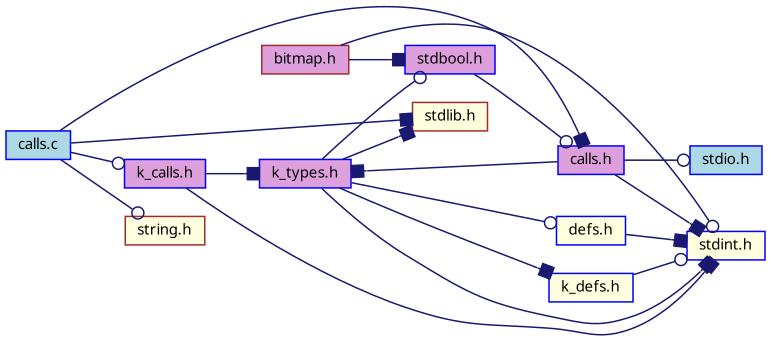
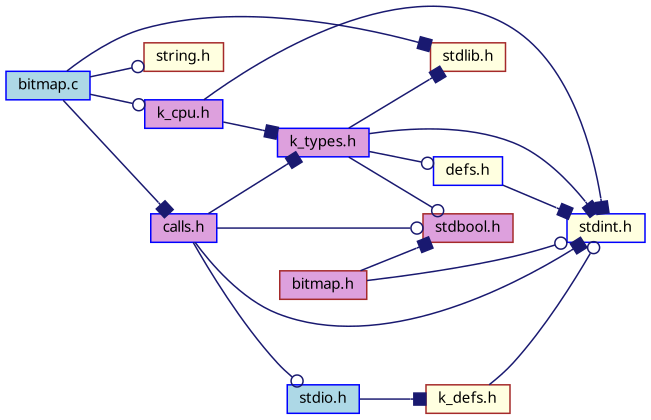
  digraph {
    fontname="Noto Sans"
    rankdir=LR
    node [color=blue fillcolor=lightyellow fontname="Noto Sans" fontsize=10 shape=record style=filled]
    edge [arrowhead=box color=midnightblue fontname="Noto Sans" fontsize=10 labelfontname=Helvetica labelfontsize=10 style=solid]
-   n1 [fillcolor=lightblue fontcolor=black height=0.2 label="calls.c" width=0.4]
+   n1 [fillcolor=lightblue fontcolor=black height=0.2 label="bitmap.c" width=0.4]
    n2 [color=brown height=0.2 label="stdlib.h" width=0.4]
    n3 [color=brown height=0.2 label="string.h" width=0.4]
-   n4 [fillcolor=plum height=0.2 label="k_calls.h" width=0.4]
+   n4 [fillcolor=plum height=0.2 label="k_cpu.h" width=0.4]
    n5 [fillcolor=plum height=0.2 label="calls.h" width=0.4]
    n6 [height=0.2 label="stdint.h" width=0.4]
    n7 [fillcolor=plum height=0.2 label="k_types.h" width=0.4]
-   n8 [fillcolor=plum height=0.2 label="stdbool.h" width=0.4]
+   n8 [color=brown fillcolor=plum height=0.2 label="stdbool.h" width=0.4]
    n9 [fillcolor=lightblue height=0.2 label="stdio.h" width=0.4]
    n10 [height=0.2 label="defs.h" width=0.4]
-   n11 [height=0.2 label="k_defs.h" width=0.4]
+   n11 [color=brown height=0.2 label="k_defs.h" width=0.4]
    n12 [color=brown fillcolor=plum height=0.2 label="bitmap.h" width=0.4]
    n1 -> n2
    n1 -> n3 [arrowhead=odot]
    n1 -> n4 [arrowhead=odot]
    n1 -> n5
    n4 -> n6
    n4 -> n7
    n5 -> n6
    n5 -> n7
-   n8 -> n5 [arrowhead=odot]
+   n5 -> n8 [arrowhead=odot]
    n5 -> n9 [arrowhead=odot]
    n7 -> n2
    n7 -> n6
    n7 -> n8 [arrowhead=odot]
    n7 -> n10 [arrowhead=odot]
-   n7 -> n11
+   n9 -> n11
    n10 -> n6
    n11 -> n6 [arrowhead=odot]
    n12 -> n6 [arrowhead=odot]
    n12 -> n8
  }
